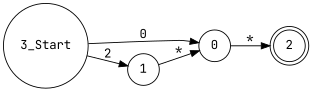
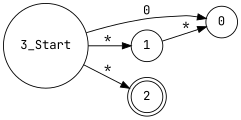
  digraph {
    fontname="JetBrains Mono"
    rankdir=LR
    node [fontname="JetBrains Mono" shape=circle]
    edge [fontname="JetBrains Mono"]
    n1 [label="3_Start"]
    0
    1
    2 [shape=doublecircle]
    n1 -> 0 [label=0]
-   n1 -> 1 [label=2]
-   0 -> 2 [label="*"]
+   n1 -> 1 [label="*"]
+   n1 -> 2 [label="*"]
    1 -> 0 [label="*"]
  }
